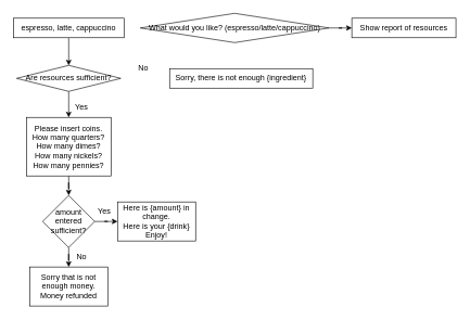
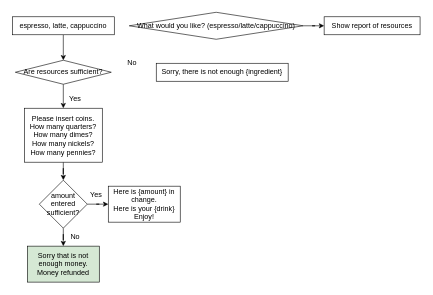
  <mxCell id="0" />
  <mxCell id="1" parent="0" />
  <mxCell id="2" value="" style="edgeStyle=orthogonalEdgeStyle;rounded=0;orthogonalLoop=1;jettySize=auto;html=1;" edge="1" parent="1" source="3" target="6"><mxGeometry relative="1" as="geometry" /></mxCell>
  <mxCell id="3" value="What would you like? (espresso/latte/cappuccino)" style="rhombus;whiteSpace=wrap;html=1;fontFamily=Helvetica;fontSize=12;fontColor=default;align=center;strokeColor=default;fillColor=default;" vertex="1" parent="1"><mxGeometry x="215" y="20" width="290" height="45" as="geometry" /></mxCell>
  <mxCell id="4" value="" style="edgeStyle=orthogonalEdgeStyle;rounded=0;orthogonalLoop=1;jettySize=auto;html=1;" edge="1" parent="1" source="5" target="8"><mxGeometry relative="1" as="geometry" /></mxCell>
  <mxCell id="5" value="espresso, latte, cappuccino" style="rounded=0;whiteSpace=wrap;html=1;fontFamily=Helvetica;fontSize=12;fontColor=default;align=center;strokeColor=default;fillColor=default;" vertex="1" parent="1"><mxGeometry x="20" y="27.5" width="170" height="30" as="geometry" /></mxCell>
  <mxCell id="6" value="Show report of resources" style="whiteSpace=wrap;html=1;" vertex="1" parent="1"><mxGeometry x="540" y="27.5" width="160" height="30" as="geometry" /></mxCell>
  <mxCell id="7" value="" style="edgeStyle=orthogonalEdgeStyle;rounded=0;orthogonalLoop=1;jettySize=auto;html=1;" edge="1" parent="1" source="8" target="10"><mxGeometry relative="1" as="geometry" /></mxCell>
  <mxCell id="8" value="Are resources sufficient?" style="rhombus;whiteSpace=wrap;html=1;rounded=0;" vertex="1" parent="1"><mxGeometry x="25" y="100" width="160" height="40" as="geometry" /></mxCell>
  <mxCell id="9" value="" style="edgeStyle=orthogonalEdgeStyle;rounded=0;orthogonalLoop=1;jettySize=auto;html=1;" edge="1" parent="1" source="10" target="16"><mxGeometry relative="1" as="geometry" /></mxCell>
  <mxCell id="10" value="Please insert coins.&lt;br&gt;How many quarters?&lt;br&gt;How many dimes?&lt;br&gt;How many nickels?&lt;br&gt;How many pennies?&lt;br&gt;" style="whiteSpace=wrap;html=1;rounded=0;" vertex="1" parent="1"><mxGeometry x="40" y="180" width="130" height="90" as="geometry" /></mxCell>
  <mxCell id="11" value="Sorry, there is not enough {ingredient}" style="whiteSpace=wrap;html=1;rounded=0;" vertex="1" parent="1"><mxGeometry x="260" y="105" width="220" height="30" as="geometry" /></mxCell>
  <mxCell id="12" value="Yes" style="text;html=1;strokeColor=none;fillColor=none;align=center;verticalAlign=middle;whiteSpace=wrap;rounded=0;" vertex="1" parent="1"><mxGeometry x="105" y="150" width="40" height="30" as="geometry" /></mxCell>
  <mxCell id="13" value="No" style="text;html=1;strokeColor=none;fillColor=none;align=center;verticalAlign=middle;whiteSpace=wrap;rounded=0;" vertex="1" parent="1"><mxGeometry x="200" y="90" width="40" height="30" as="geometry" /></mxCell>
  <mxCell id="14" value="" style="edgeStyle=orthogonalEdgeStyle;rounded=0;orthogonalLoop=1;jettySize=auto;html=1;" edge="1" parent="1" source="16" target="17"><mxGeometry relative="1" as="geometry" /></mxCell>
  <mxCell id="15" value="" style="edgeStyle=orthogonalEdgeStyle;rounded=0;orthogonalLoop=1;jettySize=auto;html=1;" edge="1" parent="1" source="16" target="19"><mxGeometry relative="1" as="geometry" /></mxCell>
  <mxCell id="16" value="amount entered sufficient?" style="rhombus;whiteSpace=wrap;html=1;rounded=0;" vertex="1" parent="1"><mxGeometry x="65" y="300" width="80" height="80" as="geometry" /></mxCell>
  <mxCell id="17" value="Here is {amount} in change.&lt;br&gt;Here is your {drink} Enjoy!" style="whiteSpace=wrap;html=1;rounded=0;" vertex="1" parent="1"><mxGeometry x="180" y="310" width="120" height="60" as="geometry" /></mxCell>
  <mxCell id="18" value="Yes" style="text;html=1;strokeColor=none;fillColor=none;align=center;verticalAlign=middle;whiteSpace=wrap;rounded=0;" vertex="1" parent="1"><mxGeometry x="140" y="310" width="40" height="30" as="geometry" /></mxCell>
- <mxCell id="19" value="Sorry that is not enough money. Money refunded" style="whiteSpace=wrap;html=1;rounded=0;" vertex="1" parent="1"><mxGeometry x="45" y="410" width="120" height="60" as="geometry" /></mxCell>
+ <mxCell id="19" value="Sorry that is not enough money. Money refunded" style="whiteSpace=wrap;html=1;rounded=0;fillColor=#d5e8d4;" vertex="1" parent="1"><mxGeometry x="45" y="410" width="120" height="60" as="geometry" /></mxCell>
  <mxCell id="20" value="No" style="text;html=1;strokeColor=none;fillColor=none;align=center;verticalAlign=middle;whiteSpace=wrap;rounded=0;" vertex="1" parent="1"><mxGeometry x="105" y="380" width="40" height="30" as="geometry" /></mxCell>
